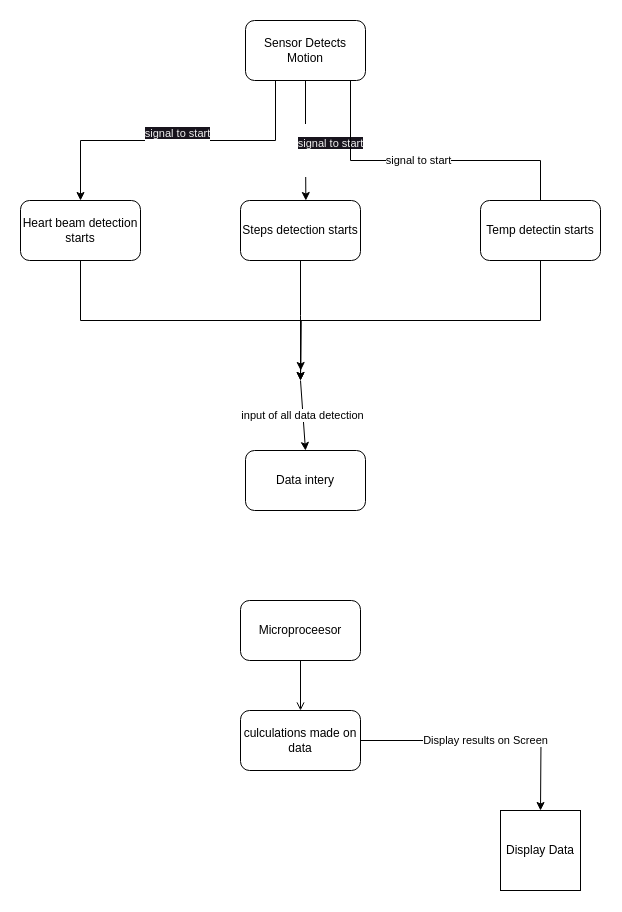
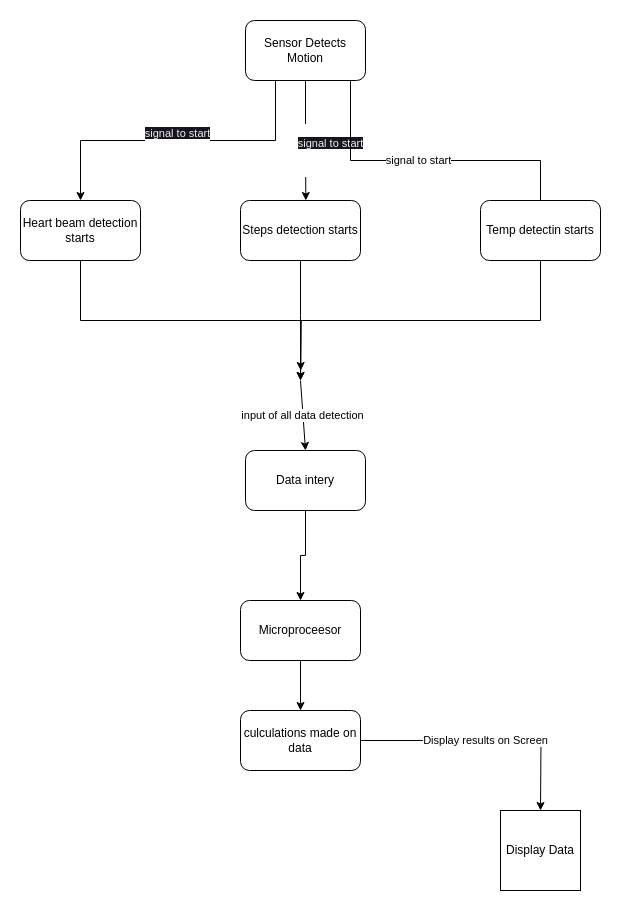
  <mxCell id="0" />
  <mxCell id="1" parent="0" />
  <mxCell id="2" value="&#10;&lt;span style=&quot;color: rgb(240, 240, 240); font-family: Helvetica; font-size: 11px; font-style: normal; font-variant-ligatures: normal; font-variant-caps: normal; font-weight: 400; letter-spacing: normal; orphans: 2; text-align: center; text-indent: 0px; text-transform: none; widows: 2; word-spacing: 0px; -webkit-text-stroke-width: 0px; background-color: rgb(24, 20, 29); text-decoration-thickness: initial; text-decoration-style: initial; text-decoration-color: initial; float: none; display: inline !important;&quot;&gt;signal to start&lt;/span&gt;&#10;&#10;" style="edgeStyle=orthogonalEdgeStyle;rounded=0;orthogonalLoop=1;jettySize=auto;html=1;exitX=0.5;exitY=1;exitDx=0;exitDy=0;" edge="1" parent="1" source="5"><mxGeometry x="0.169" y="24" relative="1" as="geometry"><mxPoint x="305.333" y="200" as="targetPoint" /><mxPoint as="offset" /></mxGeometry></mxCell>
  <mxCell id="3" value="&#10;&lt;span style=&quot;color: rgb(240, 240, 240); font-family: Helvetica; font-size: 11px; font-style: normal; font-variant-ligatures: normal; font-variant-caps: normal; font-weight: 400; letter-spacing: normal; orphans: 2; text-align: center; text-indent: 0px; text-transform: none; widows: 2; word-spacing: 0px; -webkit-text-stroke-width: 0px; background-color: rgb(24, 20, 29); text-decoration-thickness: initial; text-decoration-style: initial; text-decoration-color: initial; float: none; display: inline !important;&quot;&gt;signal to start&lt;/span&gt;&#10;&#10;" style="edgeStyle=orthogonalEdgeStyle;rounded=0;orthogonalLoop=1;jettySize=auto;html=1;exitX=0.25;exitY=1;exitDx=0;exitDy=0;entryX=0.5;entryY=0;entryDx=0;entryDy=0;" edge="1" parent="1" source="5" target="11"><mxGeometry relative="1" as="geometry" /></mxCell>
  <mxCell id="4" value="signal to start" style="edgeStyle=orthogonalEdgeStyle;rounded=0;orthogonalLoop=1;jettySize=auto;html=1;exitX=0.75;exitY=1;exitDx=0;exitDy=0;entryX=0.5;entryY=0;entryDx=0;entryDy=0;endArrow=none;" edge="1" parent="1" source="5" target="9"><mxGeometry relative="1" as="geometry"><Array as="points"><mxPoint x="350" y="80" /><mxPoint x="350" y="160" /><mxPoint x="540" y="160" /></Array></mxGeometry></mxCell>
  <mxCell id="5" value="Sensor Detects Motion" style="rounded=1;whiteSpace=wrap;html=1;" vertex="1" parent="1"><mxGeometry x="245" y="20" width="120" height="60" as="geometry" /></mxCell>
  <mxCell id="6" style="edgeStyle=orthogonalEdgeStyle;rounded=0;orthogonalLoop=1;jettySize=auto;html=1;exitX=0.5;exitY=1;exitDx=0;exitDy=0;" edge="1" parent="1" source="7"><mxGeometry relative="1" as="geometry"><mxPoint x="300.222" y="370" as="targetPoint" /></mxGeometry></mxCell>
  <mxCell id="7" value="Steps detection starts" style="rounded=1;whiteSpace=wrap;html=1;" vertex="1" parent="1"><mxGeometry x="240" y="200" width="120" height="60" as="geometry" /></mxCell>
  <mxCell id="8" style="edgeStyle=orthogonalEdgeStyle;rounded=0;orthogonalLoop=1;jettySize=auto;html=1;exitX=0.5;exitY=1;exitDx=0;exitDy=0;" edge="1" parent="1" source="9"><mxGeometry relative="1" as="geometry"><mxPoint x="300" y="380" as="targetPoint" /></mxGeometry></mxCell>
  <mxCell id="9" value="Temp detectin starts" style="rounded=1;whiteSpace=wrap;html=1;" vertex="1" parent="1"><mxGeometry x="480" y="200" width="120" height="60" as="geometry" /></mxCell>
  <mxCell id="10" style="edgeStyle=orthogonalEdgeStyle;rounded=0;orthogonalLoop=1;jettySize=auto;html=1;exitX=0.5;exitY=1;exitDx=0;exitDy=0;" edge="1" parent="1" source="11"><mxGeometry relative="1" as="geometry"><mxPoint x="300" y="380" as="targetPoint" /></mxGeometry></mxCell>
  <mxCell id="11" value="Heart beam detection starts" style="rounded=1;whiteSpace=wrap;html=1;" vertex="1" parent="1"><mxGeometry x="20" y="200" width="120" height="60" as="geometry" /></mxCell>
- <mxCell id="12" style="edgeStyle=orthogonalEdgeStyle;rounded=0;orthogonalLoop=1;jettySize=auto;html=1;exitX=0.5;exitY=1;exitDx=0;exitDy=0;endArrow=open;" edge="1" parent="1" source="13" target="15"><mxGeometry relative="1" as="geometry"><mxPoint x="300" y="720" as="targetPoint" /></mxGeometry></mxCell>
+ <mxCell id="12" style="edgeStyle=orthogonalEdgeStyle;rounded=0;orthogonalLoop=1;jettySize=auto;html=1;exitX=0.5;exitY=1;exitDx=0;exitDy=0;" edge="1" parent="1" source="13" target="15"><mxGeometry relative="1" as="geometry"><mxPoint x="300" y="720" as="targetPoint" /></mxGeometry></mxCell>
  <mxCell id="13" value="Microproceesor" style="rounded=1;whiteSpace=wrap;html=1;" vertex="1" parent="1"><mxGeometry x="240" y="600" width="120" height="60" as="geometry" /></mxCell>
  <mxCell id="14" value="Display results on Screen" style="edgeStyle=orthogonalEdgeStyle;rounded=0;orthogonalLoop=1;jettySize=auto;html=1;exitX=1;exitY=0.5;exitDx=0;exitDy=0;" edge="1" parent="1" source="15"><mxGeometry relative="1" as="geometry"><mxPoint x="540" y="810" as="targetPoint" /></mxGeometry></mxCell>
  <mxCell id="15" value="culculations made on data" style="rounded=1;whiteSpace=wrap;html=1;" vertex="1" parent="1"><mxGeometry x="240" y="710" width="120" height="60" as="geometry" /></mxCell>
  <mxCell id="16" value="Display Data" style="whiteSpace=wrap;html=1;aspect=fixed;" vertex="1" parent="1"><mxGeometry x="500" y="810" width="80" height="80" as="geometry" /></mxCell>
+ <mxCell id="17" style="edgeStyle=orthogonalEdgeStyle;rounded=0;orthogonalLoop=1;jettySize=auto;html=1;exitX=0.5;exitY=1;exitDx=0;exitDy=0;entryX=0.5;entryY=0;entryDx=0;entryDy=0;" edge="1" parent="1" source="18" target="13"><mxGeometry relative="1" as="geometry" /></mxCell>
  <mxCell id="18" value="Data intery" style="rounded=1;whiteSpace=wrap;html=1;" vertex="1" parent="1"><mxGeometry x="245" y="450" width="120" height="60" as="geometry" /></mxCell>
  <mxCell id="19" value="input of all data detection" style="endArrow=classic;html=1;rounded=0;entryX=0.5;entryY=0;entryDx=0;entryDy=0;" edge="1" parent="1" target="18"><mxGeometry relative="1" as="geometry"><mxPoint x="300" y="380" as="sourcePoint" /><mxPoint x="400" y="550" as="targetPoint" /></mxGeometry></mxCell>
